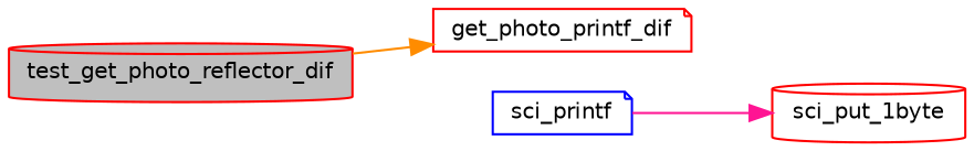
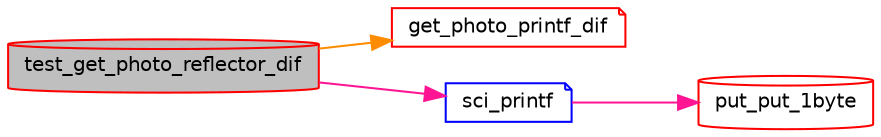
  digraph {
    rankdir=LR
    node [color=red fillcolor=white fontname=Helvetica fontsize=10 shape=cylinder style=filled]
    edge [color=deeppink fontname=Helvetica fontsize=10 labelfontname=Helvetica labelfontsize=10 style=solid]
    n1 [fillcolor=grey75 fontcolor=black height=0.2 label=test_get_photo_reflector_dif width=0.4]
    n2 [height=0.2 label=get_photo_printf_dif shape=note width=0.4]
    n3 [color=blue height=0.2 label=sci_printf shape=note width=0.4]
-   n4 [height=0.2 label=sci_put_1byte width=0.4]
+   n4 [height=0.2 label=put_put_1byte width=0.4]
    n1 -> n2 [color=darkorange]
+   n1 -> n3
    n3 -> n4
  }
